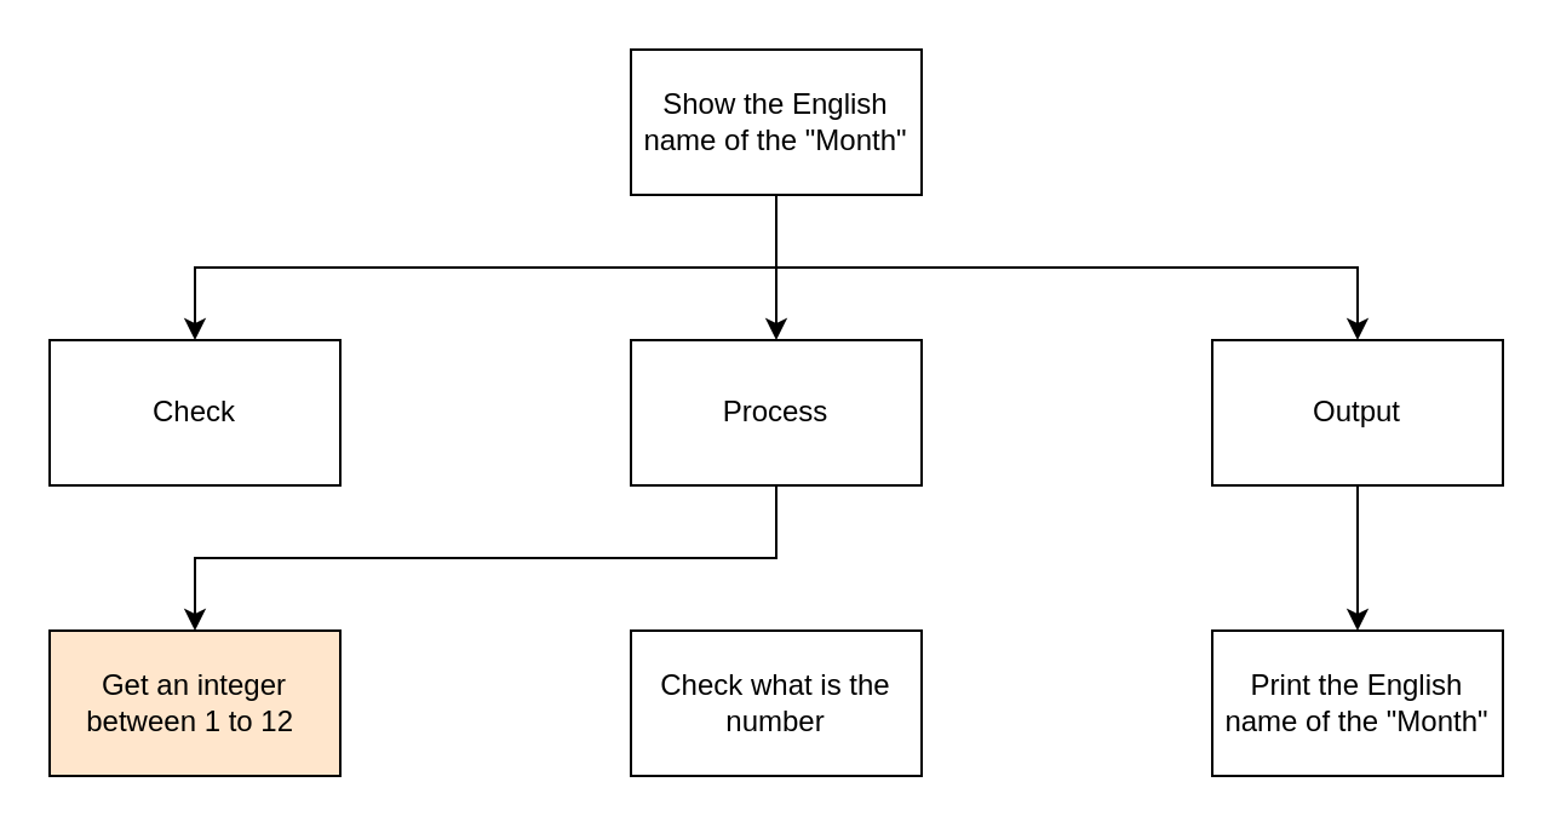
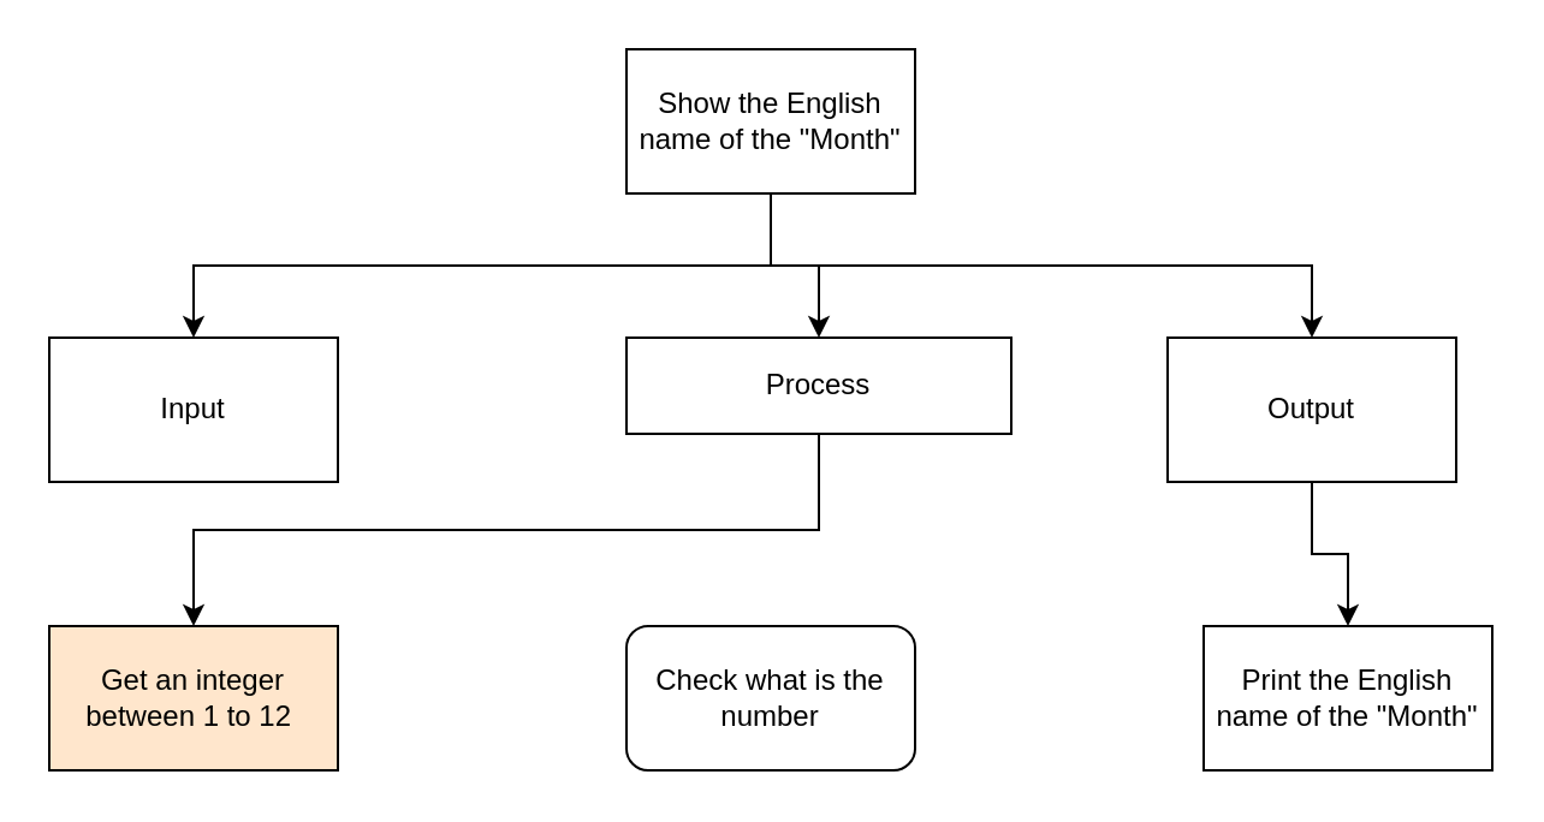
  <mxCell id="0" />
  <mxCell id="1" parent="0" />
  <mxCell id="2" style="edgeStyle=orthogonalEdgeStyle;html=1;exitX=0.5;exitY=1;exitDx=0;exitDy=0;entryX=0.5;entryY=0;entryDx=0;entryDy=0;rounded=0;" edge="1" parent="1" source="5" target="7"><mxGeometry relative="1" as="geometry" /></mxCell>
  <mxCell id="3" style="edgeStyle=orthogonalEdgeStyle;rounded=0;html=1;exitX=0.5;exitY=1;exitDx=0;exitDy=0;entryX=0.5;entryY=0;entryDx=0;entryDy=0;" edge="1" parent="1" source="5" target="8"><mxGeometry relative="1" as="geometry" /></mxCell>
  <mxCell id="4" style="edgeStyle=orthogonalEdgeStyle;rounded=0;html=1;exitX=0.5;exitY=1;exitDx=0;exitDy=0;entryX=0.5;entryY=0;entryDx=0;entryDy=0;" edge="1" parent="1" source="5" target="10"><mxGeometry relative="1" as="geometry" /></mxCell>
  <mxCell id="5" value="Show the English name of the &quot;Month&quot;" style="rounded=0;whiteSpace=wrap;html=1;" vertex="1" parent="1"><mxGeometry x="260" y="20" width="120" height="60" as="geometry" /></mxCell>
  <mxCell id="6" style="edgeStyle=orthogonalEdgeStyle;rounded=0;html=1;exitX=0.5;exitY=1;exitDx=0;exitDy=0;" edge="1" parent="1" source="7" target="11"><mxGeometry relative="1" as="geometry" /></mxCell>
- <mxCell id="7" value="Process" style="rounded=0;whiteSpace=wrap;html=1;" vertex="1" parent="1"><mxGeometry x="260" y="140" width="120" height="60" as="geometry" /></mxCell>
- <mxCell id="8" value="Check" style="rounded=0;whiteSpace=wrap;html=1;" vertex="1" parent="1"><mxGeometry x="20" y="140" width="120" height="60" as="geometry" /></mxCell>
+ <mxCell id="7" value="Process" style="rounded=0;whiteSpace=wrap;html=1;" vertex="1" parent="1"><mxGeometry x="260" y="140" width="160" height="40" as="geometry" /></mxCell>
+ <mxCell id="8" value="Input" style="rounded=0;whiteSpace=wrap;html=1;" vertex="1" parent="1"><mxGeometry x="20" y="140" width="120" height="60" as="geometry" /></mxCell>
  <mxCell id="9" style="edgeStyle=orthogonalEdgeStyle;rounded=0;html=1;exitX=0.5;exitY=1;exitDx=0;exitDy=0;" edge="1" parent="1" source="10" target="13"><mxGeometry relative="1" as="geometry" /></mxCell>
- <mxCell id="10" value="Output" style="rounded=0;whiteSpace=wrap;html=1;" vertex="1" parent="1"><mxGeometry x="500" y="140" width="120" height="60" as="geometry" /></mxCell>
+ <mxCell id="10" value="Output" style="rounded=0;whiteSpace=wrap;html=1;" vertex="1" parent="1"><mxGeometry x="485" y="140" width="120" height="60" as="geometry" /></mxCell>
  <mxCell id="11" value="Get an integer between 1 to 12&amp;nbsp;" style="rounded=0;whiteSpace=wrap;html=1;fillColor=#ffe6cc;" vertex="1" parent="1"><mxGeometry x="20" y="260" width="120" height="60" as="geometry" /></mxCell>
- <mxCell id="12" value="Check what is the number" style="rounded=0;whiteSpace=wrap;html=1;" vertex="1" parent="1"><mxGeometry x="260" y="260" width="120" height="60" as="geometry" /></mxCell>
+ <mxCell id="12" value="Check what is the number" style="whiteSpace=wrap;html=1;rounded=1;" vertex="1" parent="1"><mxGeometry x="260" y="260" width="120" height="60" as="geometry" /></mxCell>
  <mxCell id="13" value="Print the English name of the &quot;Month&quot;" style="rounded=0;whiteSpace=wrap;html=1;" vertex="1" parent="1"><mxGeometry x="500" y="260" width="120" height="60" as="geometry" /></mxCell>
